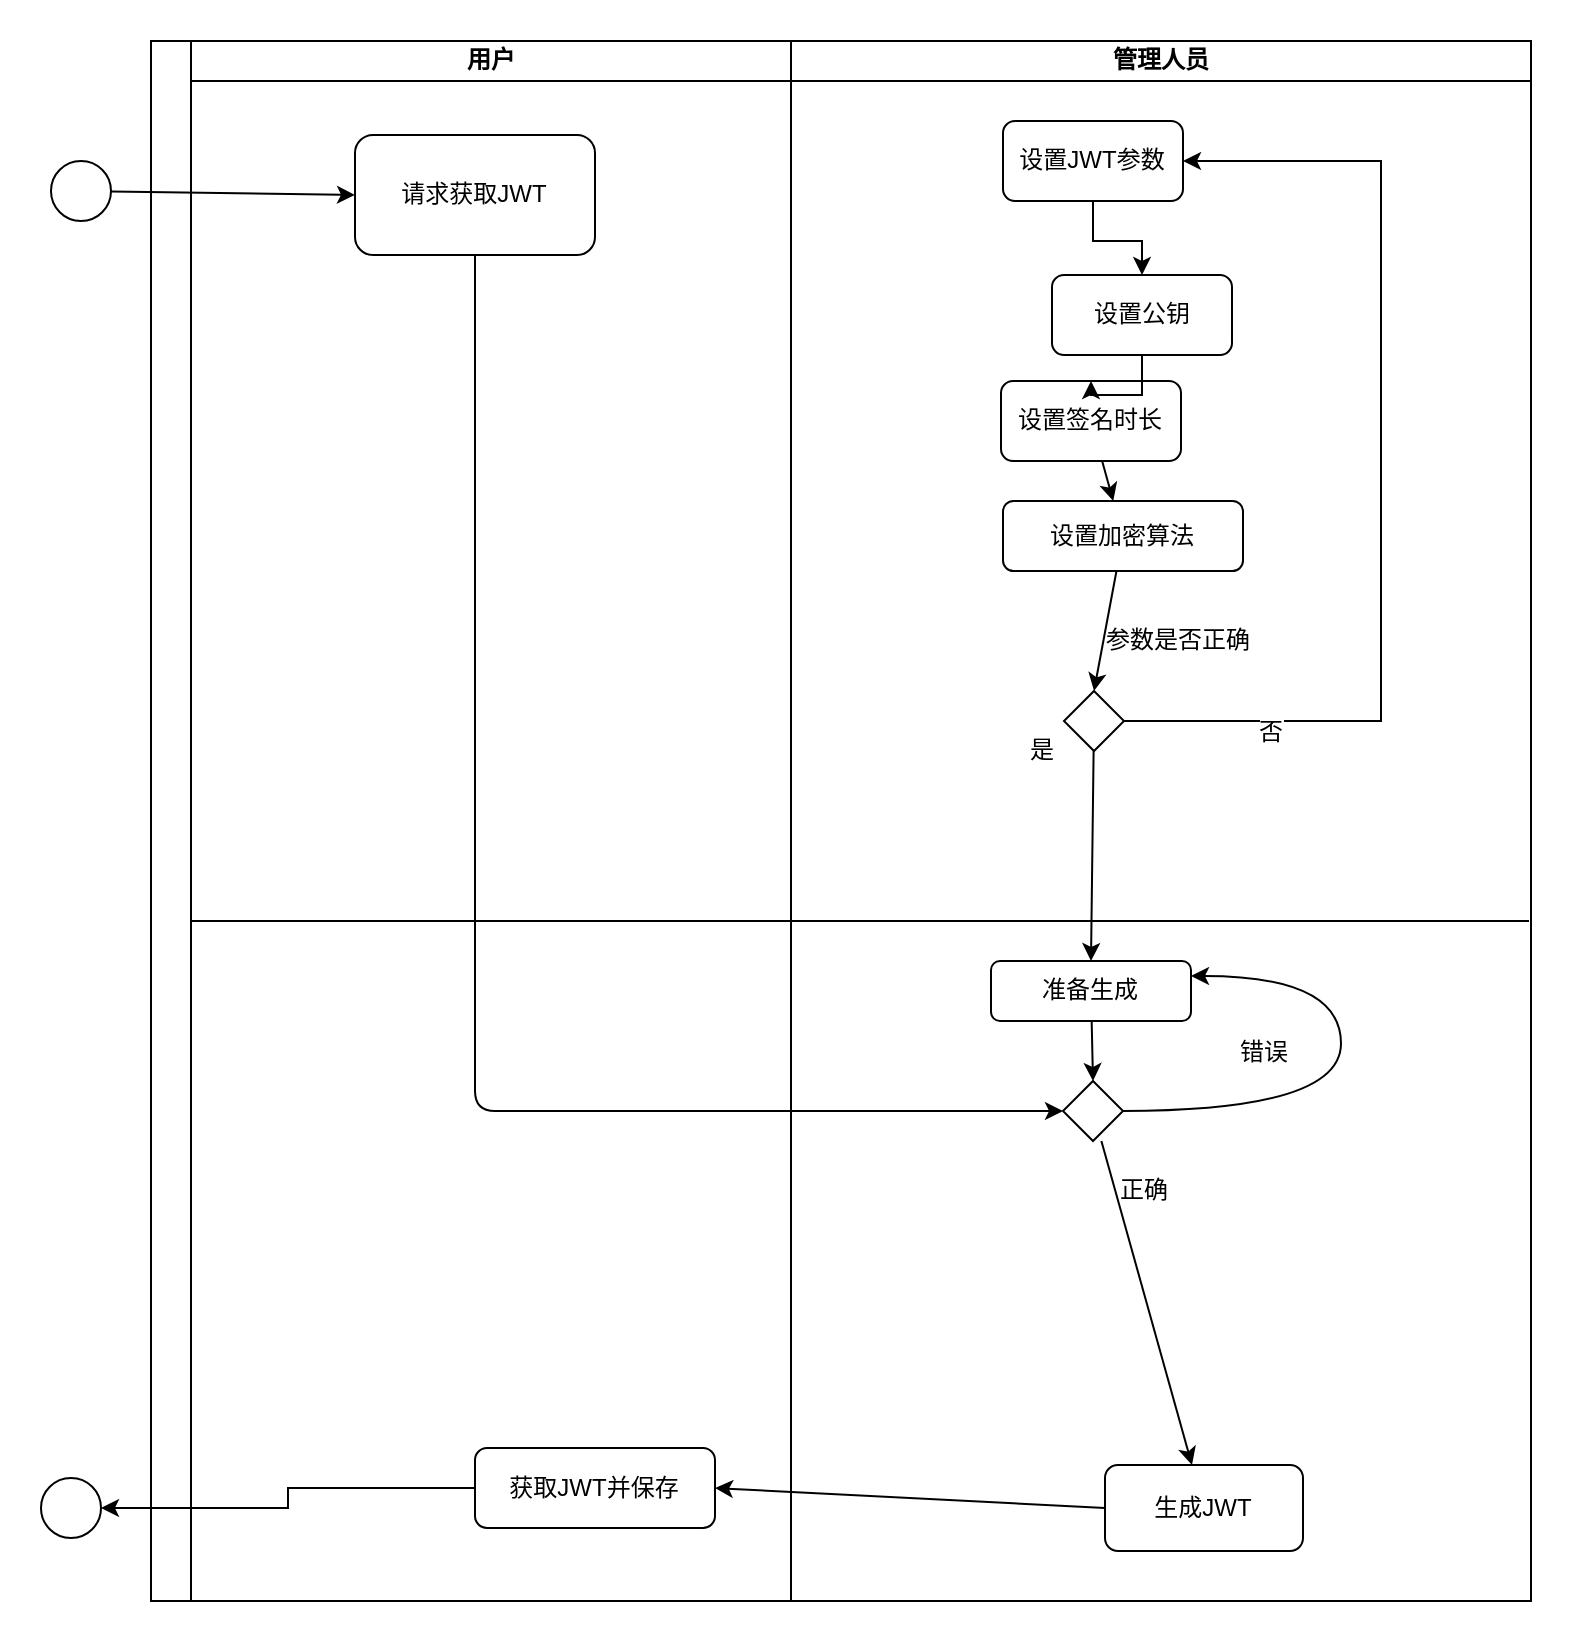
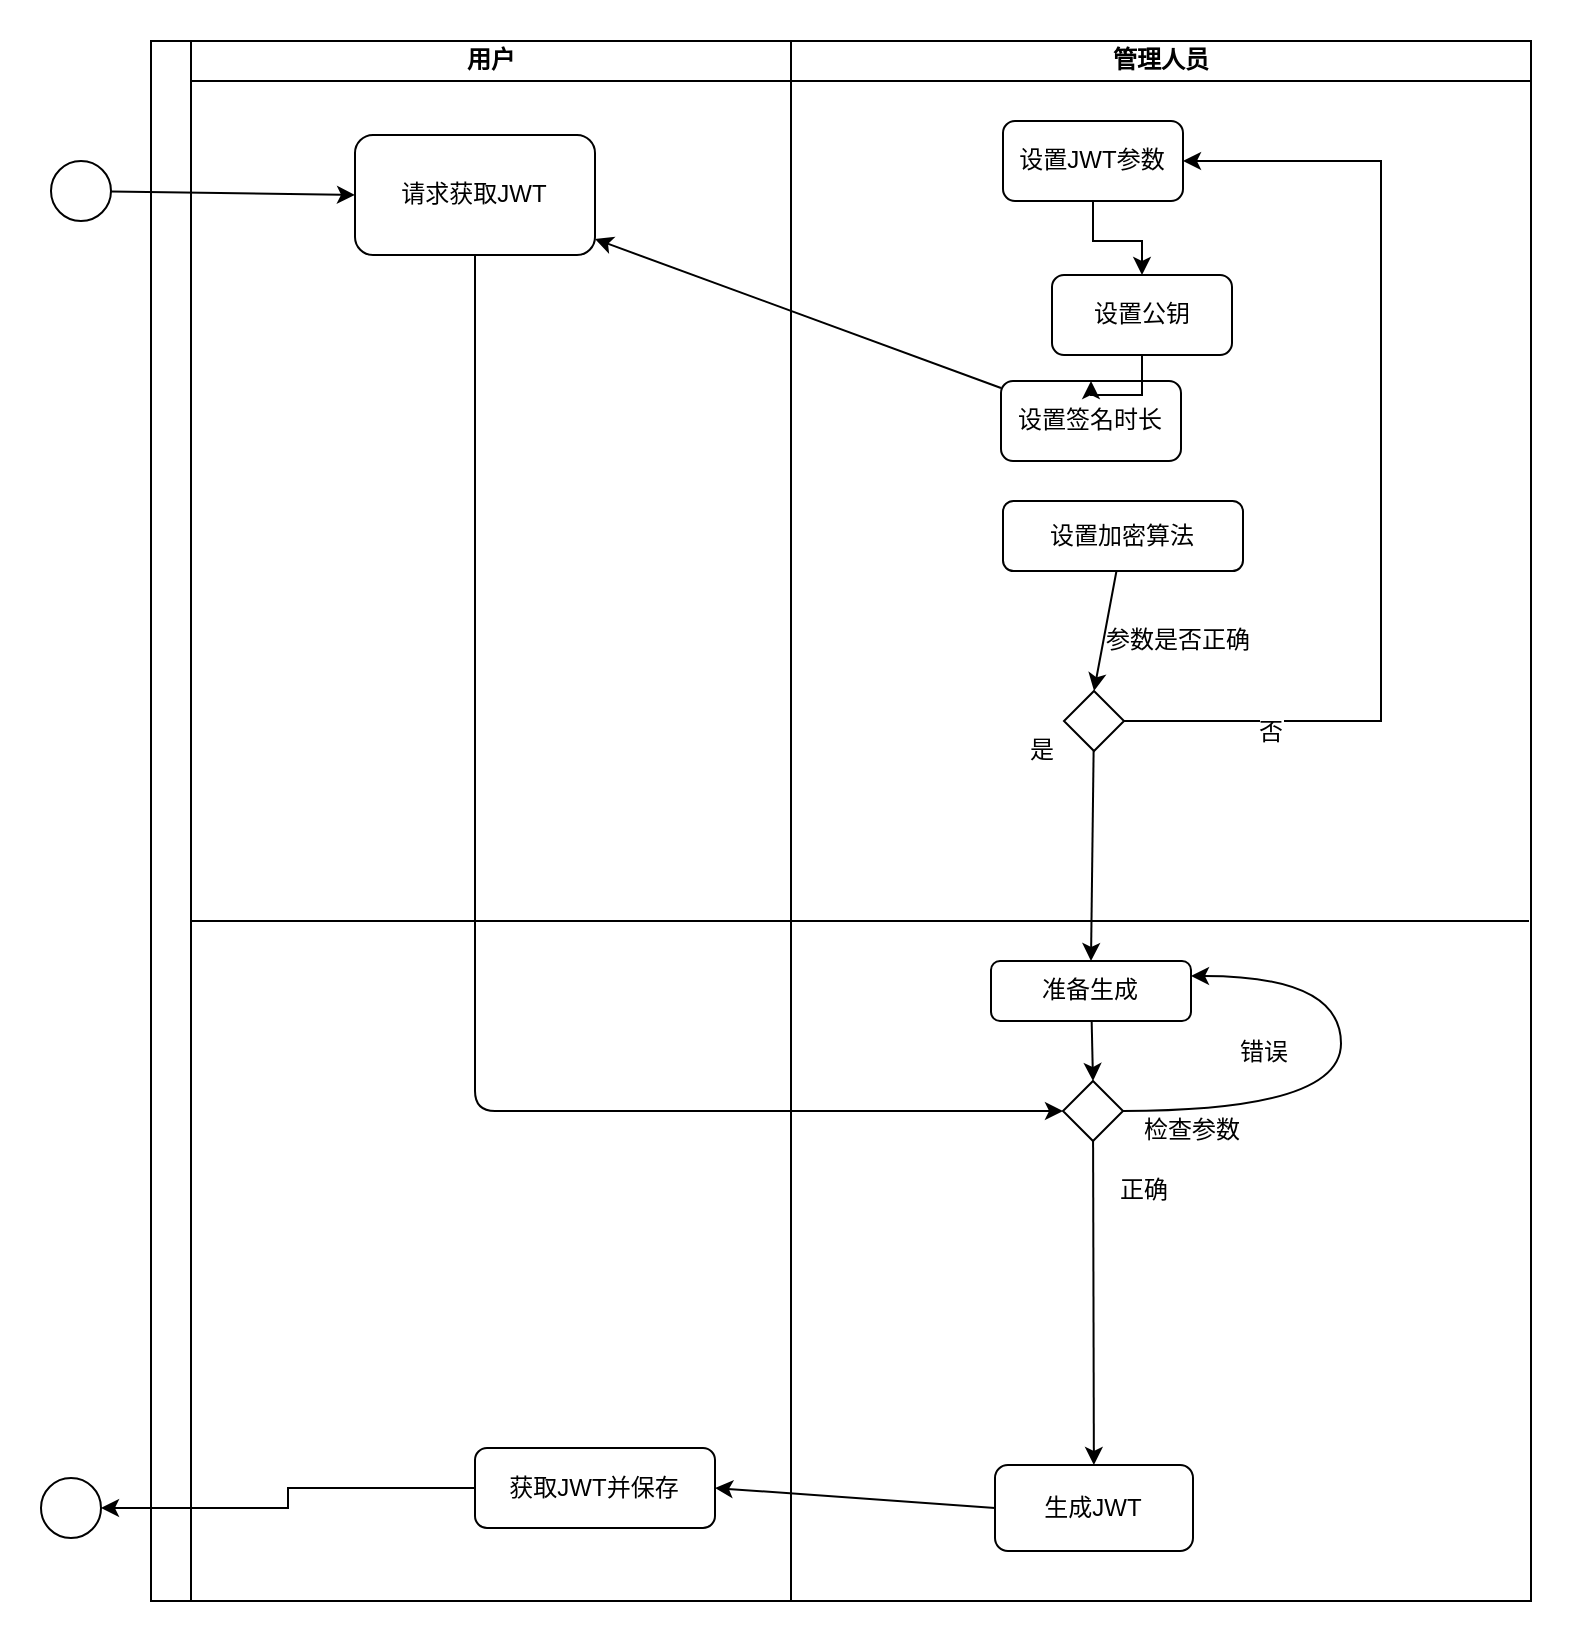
  <mxCell id="0" />
  <mxCell id="1" parent="0" />
  <mxCell id="2" value="" style="swimlane;html=1;childLayout=stackLayout;resizeParent=1;resizeParentMax=0;startSize=20;horizontal=0;horizontalStack=1;rounded=0;shadow=0;glass=0;fillColor=none;" vertex="1" parent="1"><mxGeometry x="75" y="20" width="320" height="780" as="geometry" /></mxCell>
  <mxCell id="3" value="用户" style="swimlane;html=1;startSize=20;" vertex="1" parent="2"><mxGeometry x="20" width="300" height="780" as="geometry" /></mxCell>
  <mxCell id="4" value="请求获取JWT" style="rounded=1;whiteSpace=wrap;html=1;shadow=0;glass=0;fillColor=none;" vertex="1" parent="3"><mxGeometry x="82" y="47" width="120" height="60" as="geometry" /></mxCell>
  <mxCell id="5" value="获取JWT并保存" style="rounded=1;whiteSpace=wrap;html=1;shadow=0;glass=0;labelBackgroundColor=none;fillColor=none;strokeColor=#000000;fontColor=#000000;" vertex="1" parent="3"><mxGeometry x="142" y="703.5" width="120" height="40" as="geometry" /></mxCell>
  <mxCell id="6" value="" style="endArrow=none;html=1;fontColor=#000000;" edge="1" parent="3"><mxGeometry width="50" height="50" relative="1" as="geometry"><mxPoint y="440" as="sourcePoint" /><mxPoint x="669" y="440" as="targetPoint" /></mxGeometry></mxCell>
  <mxCell id="7" value="" style="rounded=0;orthogonalLoop=1;jettySize=auto;html=1;fontColor=#000000;entryX=0;entryY=0.5;entryDx=0;entryDy=0;" edge="1" parent="1" source="8" target="4"><mxGeometry relative="1" as="geometry" /></mxCell>
  <mxCell id="8" value="" style="ellipse;whiteSpace=wrap;html=1;rounded=0;shadow=0;labelBackgroundColor=none;strokeColor=#000000;strokeWidth=1;fillColor=#ffffff;fontFamily=Verdana;fontSize=8;fontColor=#000000;align=center;" vertex="1" parent="1"><mxGeometry x="25" y="80" width="30" height="30" as="geometry" /></mxCell>
  <mxCell id="9" value="管理人员" style="swimlane;html=1;startSize=20;swimlaneFillColor=none;" vertex="1" parent="1"><mxGeometry x="395" y="20" width="370" height="780" as="geometry" /></mxCell>
  <mxCell id="10" value="" style="edgeStyle=orthogonalEdgeStyle;rounded=0;orthogonalLoop=1;jettySize=auto;html=1;" edge="1" parent="9" source="11" target="13"><mxGeometry relative="1" as="geometry" /></mxCell>
  <mxCell id="11" value="设置JWT参数" style="rounded=1;whiteSpace=wrap;html=1;shadow=0;glass=0;fillColor=none;" vertex="1" parent="9"><mxGeometry x="106" y="40" width="90" height="40" as="geometry" /></mxCell>
  <mxCell id="12" value="" style="edgeStyle=orthogonalEdgeStyle;rounded=0;orthogonalLoop=1;jettySize=auto;html=1;" edge="1" parent="9" source="13" target="15"><mxGeometry relative="1" as="geometry" /></mxCell>
  <mxCell id="13" value="设置公钥" style="rounded=1;whiteSpace=wrap;html=1;shadow=0;glass=0;fillColor=none;" vertex="1" parent="9"><mxGeometry x="130.5" y="117" width="90" height="40" as="geometry" /></mxCell>
- <mxCell id="14" value="" style="rounded=0;orthogonalLoop=1;jettySize=auto;html=1;" edge="1" parent="9" source="15" target="17"><mxGeometry relative="1" as="geometry" /></mxCell>
+ <mxCell id="14" value="" style="rounded=0;orthogonalLoop=1;jettySize=auto;html=1;" edge="1" parent="9" source="15" target="4"><mxGeometry relative="1" as="geometry" /></mxCell>
  <mxCell id="15" value="设置签名时长" style="rounded=1;whiteSpace=wrap;html=1;shadow=0;glass=0;fillColor=none;" vertex="1" parent="9"><mxGeometry x="105" y="170" width="90" height="40" as="geometry" /></mxCell>
  <mxCell id="16" value="" style="edgeStyle=none;rounded=0;orthogonalLoop=1;jettySize=auto;html=1;entryX=0.5;entryY=0;entryDx=0;entryDy=0;entryPerimeter=0;" edge="1" parent="9" source="17" target="21"><mxGeometry relative="1" as="geometry"><mxPoint x="148" y="290" as="targetPoint" /></mxGeometry></mxCell>
  <mxCell id="17" value="设置加密算法" style="rounded=1;whiteSpace=wrap;html=1;shadow=0;glass=0;fillColor=none;" vertex="1" parent="9"><mxGeometry x="106" y="230" width="120" height="35" as="geometry" /></mxCell>
  <mxCell id="18" style="edgeStyle=none;rounded=0;orthogonalLoop=1;jettySize=auto;html=1;entryX=1;entryY=0.5;entryDx=0;entryDy=0;" edge="1" parent="9" source="21" target="11"><mxGeometry relative="1" as="geometry"><Array as="points"><mxPoint x="295" y="340" /><mxPoint x="295" y="200" /><mxPoint x="295" y="60" /></Array></mxGeometry></mxCell>
  <mxCell id="19" value="否" style="text;html=1;resizable=0;points=[];align=center;verticalAlign=middle;labelBackgroundColor=#ffffff;fontColor=#000000;" vertex="1" connectable="0" parent="18"><mxGeometry x="-0.712" y="-5" relative="1" as="geometry"><mxPoint as="offset" /></mxGeometry></mxCell>
  <mxCell id="20" value="" style="edgeStyle=none;rounded=0;orthogonalLoop=1;jettySize=auto;html=1;entryX=0.5;entryY=0;entryDx=0;entryDy=0;" edge="1" parent="9" source="21" target="24"><mxGeometry relative="1" as="geometry"><mxPoint x="150" y="420" as="targetPoint" /></mxGeometry></mxCell>
  <mxCell id="21" value="" style="strokeWidth=1;html=1;shape=mxgraph.flowchart.decision;whiteSpace=wrap;rounded=1;shadow=0;labelBackgroundColor=none;fillColor=#ffffff;fontFamily=Verdana;fontSize=8;fontColor=#000000;align=center;" vertex="1" parent="9"><mxGeometry x="136.5" y="325.0" width="30" height="30" as="geometry" /></mxCell>
  <mxCell id="22" value="参数是否正确" style="text;html=1;resizable=0;points=[];autosize=1;align=left;verticalAlign=top;spacingTop=-4;horizontal=1;" vertex="1" parent="9"><mxGeometry x="155.5" y="290" width="90" height="20" as="geometry" /></mxCell>
  <mxCell id="23" style="edgeStyle=none;rounded=0;orthogonalLoop=1;jettySize=auto;html=1;entryX=0.5;entryY=0;entryDx=0;entryDy=0;entryPerimeter=0;fontColor=#000000;" edge="1" parent="9" source="24" target="26"><mxGeometry relative="1" as="geometry" /></mxCell>
  <mxCell id="24" value="准备生成" style="rounded=1;whiteSpace=wrap;html=1;shadow=0;glass=0;labelBackgroundColor=none;strokeColor=#000000;fillColor=none;fontColor=#000000;" vertex="1" parent="9"><mxGeometry x="100" y="460" width="100" height="30" as="geometry" /></mxCell>
  <mxCell id="25" style="edgeStyle=none;rounded=0;orthogonalLoop=1;jettySize=auto;html=1;fontColor=#000000;" edge="1" parent="9" source="26" target="27"><mxGeometry relative="1" as="geometry"><mxPoint x="152" y="575" as="targetPoint" /></mxGeometry></mxCell>
  <mxCell id="26" value="" style="strokeWidth=1;html=1;shape=mxgraph.flowchart.decision;whiteSpace=wrap;rounded=1;shadow=0;labelBackgroundColor=none;fillColor=#ffffff;fontFamily=Verdana;fontSize=8;fontColor=#000000;align=center;" vertex="1" parent="9"><mxGeometry x="136" y="520.0" width="30" height="30" as="geometry" /></mxCell>
- <mxCell id="27" value="生成JWT" style="rounded=1;whiteSpace=wrap;html=1;shadow=0;glass=0;fillColor=none;" vertex="1" parent="9"><mxGeometry x="157" y="712" width="99" height="43" as="geometry" /></mxCell>
+ <mxCell id="27" value="生成JWT" style="rounded=1;whiteSpace=wrap;html=1;shadow=0;glass=0;fillColor=none;" vertex="1" parent="9"><mxGeometry x="102" y="712" width="99" height="43" as="geometry" /></mxCell>
  <mxCell id="28" value="" style="endArrow=classic;html=1;fontColor=#000000;exitX=1;exitY=0.5;exitDx=0;exitDy=0;exitPerimeter=0;entryX=1;entryY=0.25;entryDx=0;entryDy=0;edgeStyle=orthogonalEdgeStyle;curved=1;" edge="1" parent="9" source="26" target="24"><mxGeometry width="50" height="50" relative="1" as="geometry"><mxPoint x="173.952" y="535.095" as="sourcePoint" /><mxPoint x="208.238" y="467.476" as="targetPoint" /><Array as="points"><mxPoint x="275" y="535" /><mxPoint x="275" y="468" /></Array></mxGeometry></mxCell>
  <mxCell id="29" style="edgeStyle=none;rounded=0;orthogonalLoop=1;jettySize=auto;html=1;exitX=0.75;exitY=1;exitDx=0;exitDy=0;" edge="1" parent="9"><mxGeometry relative="1" as="geometry"><mxPoint x="171" y="410" as="sourcePoint" /><mxPoint x="171" y="410" as="targetPoint" /></mxGeometry></mxCell>
  <mxCell id="30" value="是" style="text;html=1;resizable=0;points=[];autosize=1;align=left;verticalAlign=top;spacingTop=-4;" vertex="1" parent="9"><mxGeometry x="118" y="345" width="30" height="20" as="geometry" /></mxCell>
  <mxCell id="31" value="" style="endArrow=classic;html=1;fontColor=#000000;exitX=0.5;exitY=1;exitDx=0;exitDy=0;entryX=0;entryY=0.5;entryDx=0;entryDy=0;entryPerimeter=0;edgeStyle=orthogonalEdgeStyle;" edge="1" parent="1" source="4" target="26"><mxGeometry width="50" height="50" relative="1" as="geometry"><mxPoint x="295" y="390" as="sourcePoint" /><mxPoint x="345" y="340" as="targetPoint" /></mxGeometry></mxCell>
+ <mxCell id="32" value="检查参数" style="text;html=1;resizable=0;points=[];autosize=1;align=left;verticalAlign=top;spacingTop=-4;fontColor=#000000;" vertex="1" parent="1"><mxGeometry x="570" y="555" width="60" height="20" as="geometry" /></mxCell>
  <mxCell id="33" style="rounded=0;orthogonalLoop=1;jettySize=auto;html=1;entryX=1;entryY=0.5;entryDx=0;entryDy=0;exitX=0;exitY=0.5;exitDx=0;exitDy=0;" edge="1" parent="1" source="27" target="5"><mxGeometry relative="1" as="geometry" /></mxCell>
  <mxCell id="34" value="正确" style="text;html=1;resizable=0;points=[];autosize=1;align=left;verticalAlign=top;spacingTop=-4;fontColor=#000000;" vertex="1" parent="1"><mxGeometry x="558" y="585" width="40" height="20" as="geometry" /></mxCell>
  <mxCell id="35" value="错误" style="text;html=1;resizable=0;points=[];autosize=1;align=left;verticalAlign=top;spacingTop=-4;fontColor=#000000;" vertex="1" parent="1"><mxGeometry x="618" y="516" width="40" height="20" as="geometry" /></mxCell>
  <mxCell id="36" value="" style="ellipse;whiteSpace=wrap;html=1;rounded=0;shadow=0;labelBackgroundColor=none;strokeColor=#000000;strokeWidth=1;fillColor=#ffffff;fontFamily=Verdana;fontSize=8;fontColor=#000000;align=center;" vertex="1" parent="1"><mxGeometry x="20" y="738.5" width="30" height="30" as="geometry" /></mxCell>
  <mxCell id="37" style="edgeStyle=orthogonalEdgeStyle;rounded=0;orthogonalLoop=1;jettySize=auto;html=1;entryX=1;entryY=0.5;entryDx=0;entryDy=0;fontColor=#000000;" edge="1" parent="1" source="5" target="36"><mxGeometry relative="1" as="geometry" /></mxCell>
